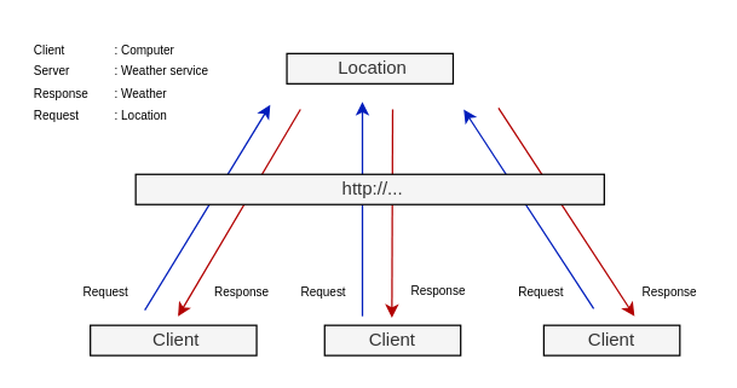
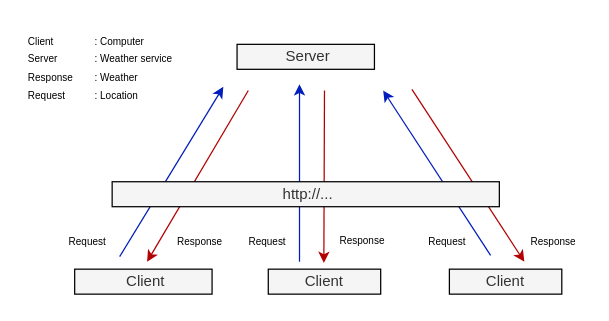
  <mxCell id="0" />
  <mxCell id="1" parent="0" />
- <mxCell id="2" value="Location" style="rounded=0;whiteSpace=wrap;html=1;shadow=0;comic=0;labelBackgroundColor=none;fillColor=#f5f5f5;fontColor=#333333;strokeColor=#000000;spacingTop=0;spacingLeft=4;" parent="1" vertex="1"><mxGeometry x="189" y="35" width="110" height="20" as="geometry" /></mxCell>
+ <mxCell id="2" value="Server" style="rounded=0;whiteSpace=wrap;html=1;shadow=0;comic=0;labelBackgroundColor=none;fillColor=#f5f5f5;fontColor=#333333;strokeColor=#000000;spacingTop=0;spacingLeft=4;" parent="1" vertex="1"><mxGeometry x="189" y="35" width="110" height="20" as="geometry" /></mxCell>
  <mxCell id="3" value="Client" style="rounded=0;whiteSpace=wrap;html=1;shadow=0;comic=0;labelBackgroundColor=none;fillColor=#f5f5f5;fontColor=#333333;strokeColor=#000000;spacingTop=0;spacingLeft=4;" parent="1" vertex="1"><mxGeometry x="59" y="215" width="110" height="20" as="geometry" /></mxCell>
  <mxCell id="4" value="Client" style="rounded=0;whiteSpace=wrap;html=1;shadow=0;comic=0;labelBackgroundColor=none;fillColor=#f5f5f5;fontColor=#333333;strokeColor=#000000;" parent="1" vertex="1"><mxGeometry x="214" y="215" width="90" height="20" as="geometry" /></mxCell>
  <mxCell id="5" value="Client" style="rounded=0;whiteSpace=wrap;html=1;shadow=0;comic=0;labelBackgroundColor=none;fillColor=#f5f5f5;fontColor=#333333;strokeColor=#000000;" parent="1" vertex="1"><mxGeometry x="359" y="215" width="90" height="20" as="geometry" /></mxCell>
  <mxCell id="6" value="" style="endArrow=classic;html=1;fontColor=#000000;strokeColor=#B20000;rounded=0;fillColor=#e51400;" parent="1" edge="1"><mxGeometry width="50" height="50" relative="1" as="geometry"><mxPoint x="198" y="72" as="sourcePoint" /><mxPoint x="117" y="209" as="targetPoint" /></mxGeometry></mxCell>
  <mxCell id="7" value="" style="endArrow=classic;html=1;fontColor=none;strokeColor=#001DBC;rounded=0;noLabel=1;labelBackgroundColor=none;fillColor=#0050ef;" parent="1" edge="1"><mxGeometry width="50" height="50" relative="1" as="geometry"><mxPoint x="95" y="205" as="sourcePoint" /><mxPoint x="178" y="69" as="targetPoint" /></mxGeometry></mxCell>
  <mxCell id="8" value="" style="endArrow=classic;html=1;fontColor=#000000;strokeColor=#B20000;rounded=0;fillColor=#e51400;" parent="1" edge="1"><mxGeometry width="50" height="50" relative="1" as="geometry"><mxPoint x="259" y="72" as="sourcePoint" /><mxPoint x="258.5" y="210" as="targetPoint" /></mxGeometry></mxCell>
  <mxCell id="9" value="" style="endArrow=classic;html=1;fontColor=#000000;strokeColor=#001DBC;rounded=0;fillColor=#0050ef;" parent="1" edge="1"><mxGeometry width="50" height="50" relative="1" as="geometry"><mxPoint x="239" y="209" as="sourcePoint" /><mxPoint x="239" y="67" as="targetPoint" /></mxGeometry></mxCell>
  <mxCell id="10" value="" style="endArrow=classic;html=1;fontColor=#000000;strokeColor=#B20000;rounded=0;fillColor=#e51400;" parent="1" edge="1"><mxGeometry width="50" height="50" relative="1" as="geometry"><mxPoint x="329" y="71" as="sourcePoint" /><mxPoint x="419" y="209" as="targetPoint" /></mxGeometry></mxCell>
  <mxCell id="11" value="" style="endArrow=classic;html=1;fontColor=#000000;strokeColor=#001DBC;rounded=0;fillColor=#0050ef;" parent="1" edge="1"><mxGeometry width="50" height="50" relative="1" as="geometry"><mxPoint x="392" y="204" as="sourcePoint" /><mxPoint x="306" y="72" as="targetPoint" /></mxGeometry></mxCell>
- <mxCell id="12" value="http://..." style="rounded=0;whiteSpace=wrap;html=1;shadow=0;comic=0;labelBackgroundColor=none;fillColor=#f5f5f5;fontColor=#333333;strokeColor=#000000;spacingTop=0;spacingLeft=4;" parent="1" vertex="1"><mxGeometry x="89" y="115" width="310" height="20" as="geometry" /></mxCell>
+ <mxCell id="12" value="http://..." style="rounded=0;whiteSpace=wrap;html=1;shadow=0;comic=0;labelBackgroundColor=none;fillColor=#f5f5f5;fontColor=#333333;strokeColor=#000000;spacingTop=0;spacingLeft=4;" parent="1" vertex="1"><mxGeometry x="89" y="145" width="310" height="20" as="geometry" /></mxCell>
  <mxCell id="13" value="&lt;font style=&quot;font-size: 8px&quot;&gt;Request&lt;/font&gt;" style="text;html=1;align=center;verticalAlign=middle;resizable=0;points=[];autosize=1;strokeColor=none;fillColor=none;fontColor=#000000;" parent="1" vertex="1"><mxGeometry x="49" y="182" width="40" height="20" as="geometry" /></mxCell>
  <mxCell id="14" value="&lt;font style=&quot;font-size: 8px&quot;&gt;Response&lt;/font&gt;" style="text;html=1;align=center;verticalAlign=middle;resizable=0;points=[];autosize=1;strokeColor=none;fillColor=none;fontColor=#000000;" parent="1" vertex="1"><mxGeometry x="136" y="182" width="46" height="20" as="geometry" /></mxCell>
  <mxCell id="15" value="&lt;font style=&quot;font-size: 8px&quot;&gt;Request&lt;/font&gt;" style="text;html=1;align=center;verticalAlign=middle;resizable=0;points=[];autosize=1;strokeColor=none;fillColor=none;fontColor=#000000;" parent="1" vertex="1"><mxGeometry x="337" y="182" width="40" height="20" as="geometry" /></mxCell>
  <mxCell id="16" value="&lt;font style=&quot;font-size: 8px&quot;&gt;Request&lt;/font&gt;" style="text;html=1;align=center;verticalAlign=middle;resizable=0;points=[];autosize=1;strokeColor=none;fillColor=none;fontColor=#000000;" parent="1" vertex="1"><mxGeometry x="193" y="182" width="40" height="20" as="geometry" /></mxCell>
  <mxCell id="17" value="Response" style="text;html=1;align=center;verticalAlign=middle;resizable=0;points=[];autosize=1;strokeColor=none;fillColor=none;fontColor=#000000;fontSize=8;" parent="1" vertex="1"><mxGeometry x="266" y="185" width="46" height="14" as="geometry" /></mxCell>
  <mxCell id="18" value="&lt;font style=&quot;font-size: 8px&quot;&gt;Response&lt;/font&gt;" style="text;html=1;align=center;verticalAlign=middle;resizable=0;points=[];autosize=1;strokeColor=none;fillColor=none;fontColor=#000000;" parent="1" vertex="1"><mxGeometry x="419" y="182" width="46" height="20" as="geometry" /></mxCell>
  <mxCell id="19" value="&lt;font color=&quot;#000000&quot; style=&quot;font-size: 8px&quot;&gt;Client&lt;span style=&quot;white-space: pre&quot;&gt;&#09;&lt;span style=&quot;white-space: pre&quot;&gt;&#09;&lt;/span&gt;&lt;/span&gt;: Computer&lt;br&gt;Server&lt;span style=&quot;white-space: pre&quot;&gt;&#09;&lt;span style=&quot;white-space: pre&quot;&gt;&#09;&lt;/span&gt;&lt;/span&gt;:&amp;nbsp;Weather service&lt;br&gt;Response &lt;span style=&quot;white-space: pre&quot;&gt;&#09;&lt;/span&gt;: Weather&lt;br&gt;Request&lt;span style=&quot;white-space: pre&quot;&gt;&#09;&lt;/span&gt;&lt;span style=&quot;white-space: pre&quot;&gt;&#09;&lt;/span&gt;: Location&lt;br&gt;&lt;/font&gt;" style="text;html=1;align=left;verticalAlign=middle;resizable=0;points=[];autosize=1;strokeColor=none;fillColor=none;" vertex="1" parent="1"><mxGeometry x="20" y="20" width="125" height="66" as="geometry" /></mxCell>
